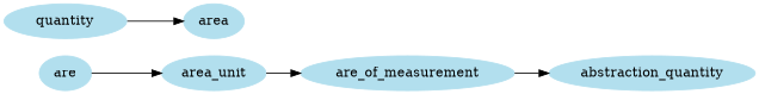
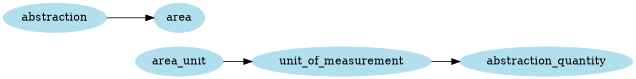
  digraph {
    rankdir=LR
    node [color=lightblue2 style=filled]
-   are
    area_unit
-   unit_of_measurement [label=are_of_measurement]
+   unit_of_measurement
    n4 [label=abstraction_quantity]
    n5 [label=area]
-   abstraction [label=quantity]
-   are -> area_unit
+   abstraction
    area_unit -> unit_of_measurement
    unit_of_measurement -> n4
    abstraction -> n5
  }
